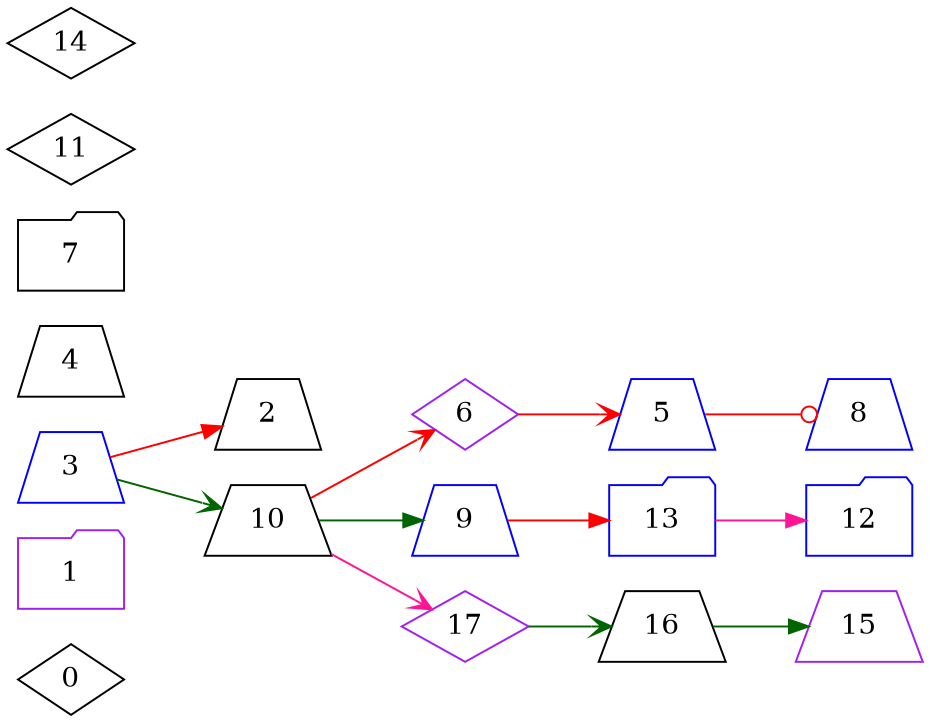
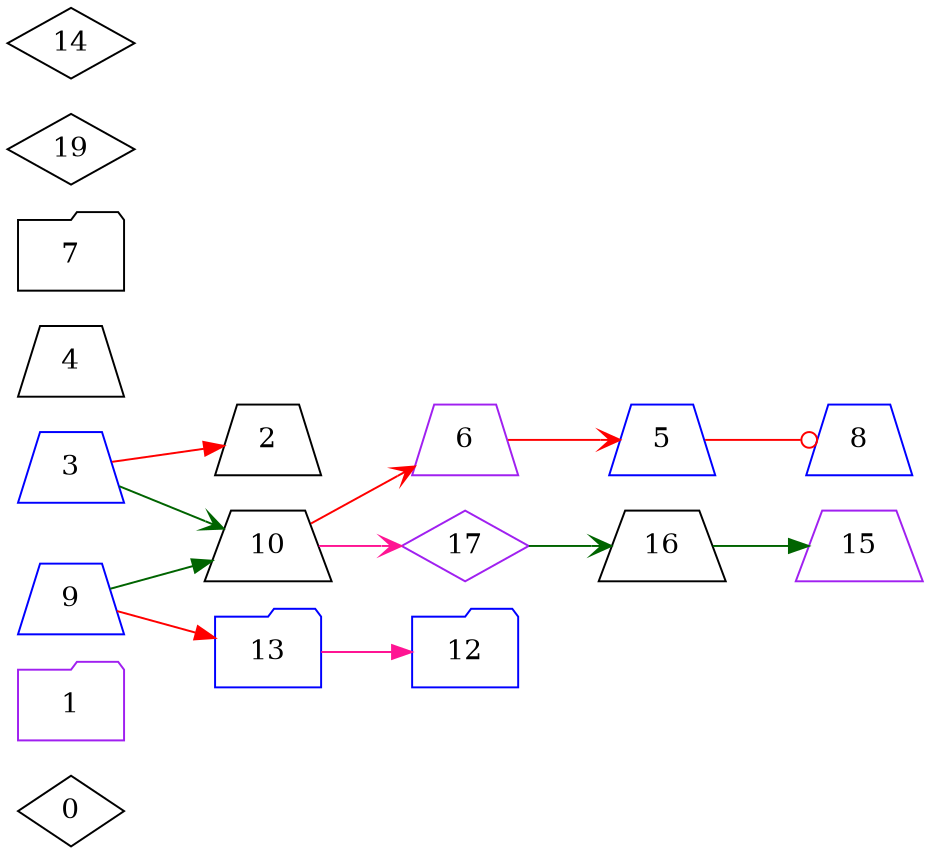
  digraph {
    rankdir=LR
    node [color=black shape=trapezium]
    edge [arrowhead=normal color=red]
    0 [shape=diamond]
    1 [color=purple shape=folder]
    3 [color=blue]
    2
    10
-   6 [color=purple shape=diamond]
+   6 [color=purple]
    9 [color=blue]
    17 [color=purple shape=diamond]
    4
    5 [color=blue]
    8 [color=blue]
    7 [shape=folder]
    13 [color=blue shape=folder]
    12 [color=blue shape=folder]
    16
-   11 [shape=diamond]
+   11 [shape=diamond label=19]
    14 [shape=diamond]
    15 [color=purple]
    3 -> 2
    3 -> 10 [arrowhead=vee color=darkgreen]
    10 -> 6 [arrowhead=vee]
-   10 -> 9 [color=darkgreen]
+   9 -> 10 [color=darkgreen]
    10 -> 17 [arrowhead=vee color=deeppink]
    6 -> 5 [arrowhead=vee]
    9 -> 13
    17 -> 16 [arrowhead=vee color=darkgreen]
    5 -> 8 [arrowhead=odot]
    13 -> 12 [color=deeppink]
    16 -> 15 [color=darkgreen]
  }
